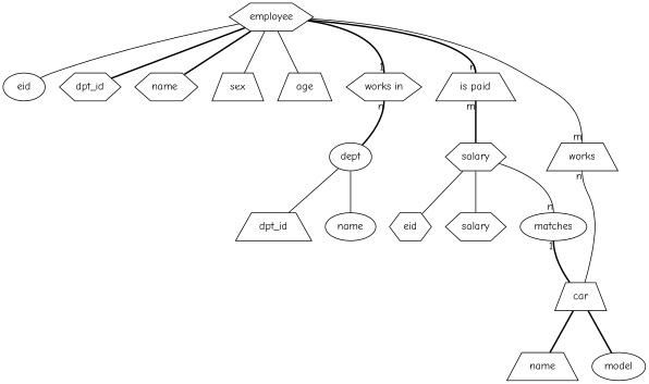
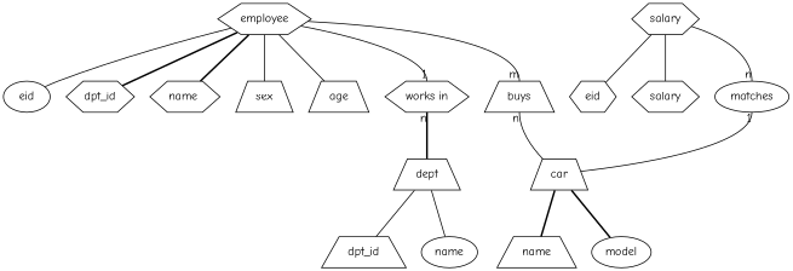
  graph {
    constraint=true
    fontname="Comic Neue"
    rankdir=TB
    ranksep=0.75
    node [fontname="Comic Neue" shape=hexagon]
    edge [fontname="Comic Neue" style=solid]
    n1 [label=employee]
    n2 [label=eid shape=ellipse]
    n3 [label=dpt_id]
    n4 [label="name "]
    n5 [label=sex shape=trapezium]
    n6 [label=age shape=trapezium]
    n7 [label=car shape=trapezium]
    n8 [label=name shape=trapezium]
    n9 [label=model shape=ellipse]
    n10 [label=salary]
    n11 [label=eid]
    n12 [label=salary]
-   n13 [label=dept shape=ellipse]
+   n13 [label=dept shape=trapezium]
    n14 [label=dpt_id shape=trapezium]
    n15 [label=name shape=ellipse]
    n16 [label="works in"]
-   n17 [label="is paid" shape=trapezium]
-   n18 [label=works shape=trapezium]
+   n18 [label=buys shape=trapezium]
    n19 [label=matches shape=ellipse]
    subgraph sub_1 {
      n1
      n2
      n3
      n4
      n5
      n6
    }
    subgraph sub_2 {
      n7
      n8
      n9
    }
    subgraph sub_3 {
      n10
      n11
      n12
    }
    subgraph sub_4 {
      n13
      n14
      n15
    }
    n1 -- n2
    n1 -- n3 [style=bold]
    n1 -- n4 [style=bold]
    n1 -- n5
    n1 -- n6
-   n1 -- n16 [headlabel=1 headport=n style=bold]
-   n1 -- n17 [headlabel=n headport=n style=bold]
+   n1 -- n16 [headlabel=1 headport=n]
    n1 -- n18 [headlabel=m headport=n]
    n7 -- n8 [style=bold]
    n7 -- n9 [style=bold]
    n10 -- n11
    n10 -- n12
    n10 -- n19 [headlabel=n headport=n]
    n13 -- n14
    n13 -- n15
    n16 -- n13 [style=bold taillabel=n tailport=s]
-   n17 -- n10 [style=bold taillabel=m tailport=s]
    n18 -- n7 [taillabel=n tailport=s]
-   n19 -- n7 [style=bold taillabel=1 tailport=s]
+   n19 -- n7 [taillabel=1 tailport=s]
  }
